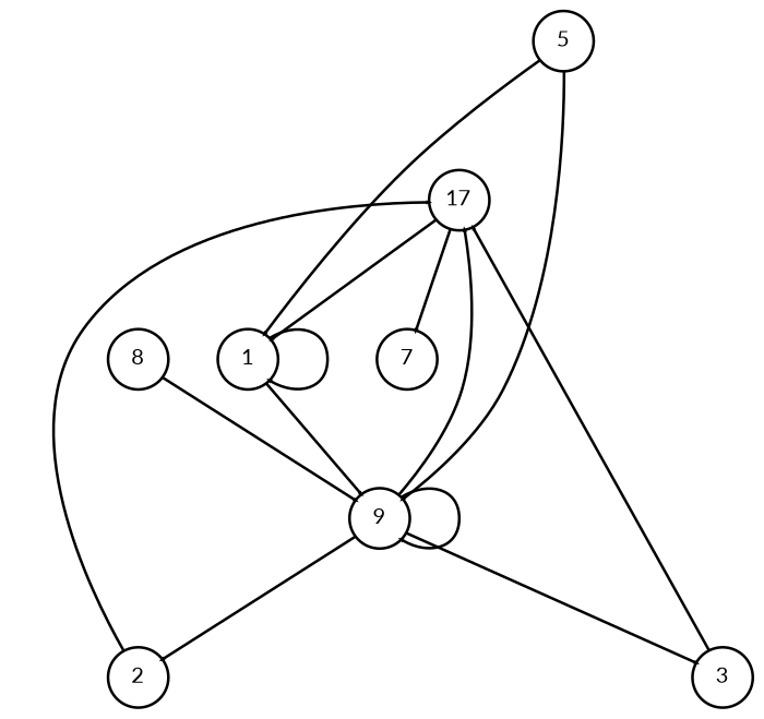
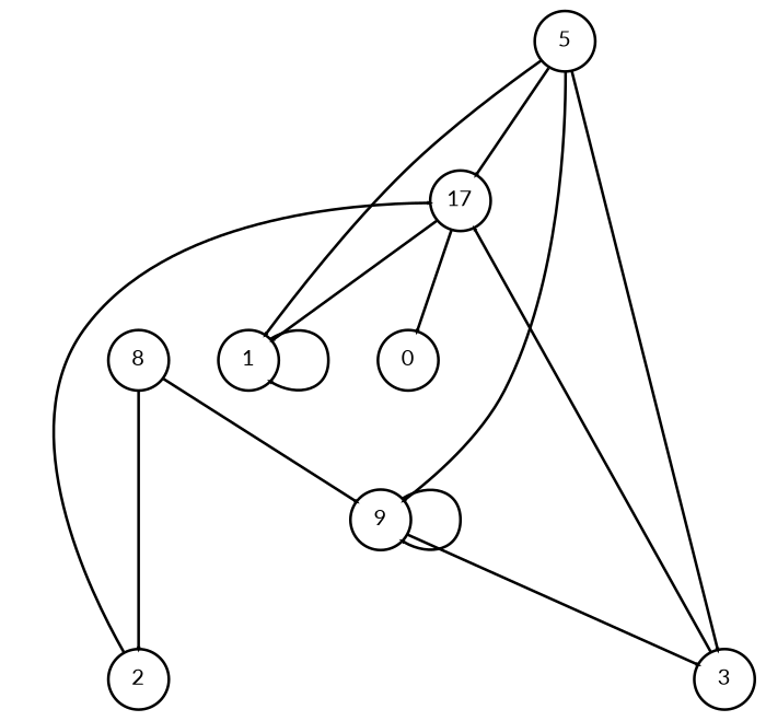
  digraph {
    fontname=Lato
    node [fixedsize=true fontname=Lato fontsize=8]
    edge [arrowsize=.02 fontname=Lato]
-   0 [height=0.3 width=0.3 label=7]
+   0 [height=0.3 width=0.3]
    1 [height=0.3 width=0.3]
    9 [height=0.3 width=0.3]
    2 [height=0.3 width=0.3]
    n5 [height=0.3 label=17 width=0.3]
    3 [height=0.3 width=0.3]
    5 [height=0.3 width=0.3]
    8 [height=0.3 width=0.3]
    1 -> 1
-   1 -> 9
    9 -> 9
-   9 -> 2
-   9 -> n5
+   8 -> 2
+   5 -> n5
    9 -> 3
    2 -> n5
    n5 -> 0
    n5 -> 1
    3 -> n5
    5 -> 1
    5 -> 9
+   5 -> 3
    8 -> 9
  }
